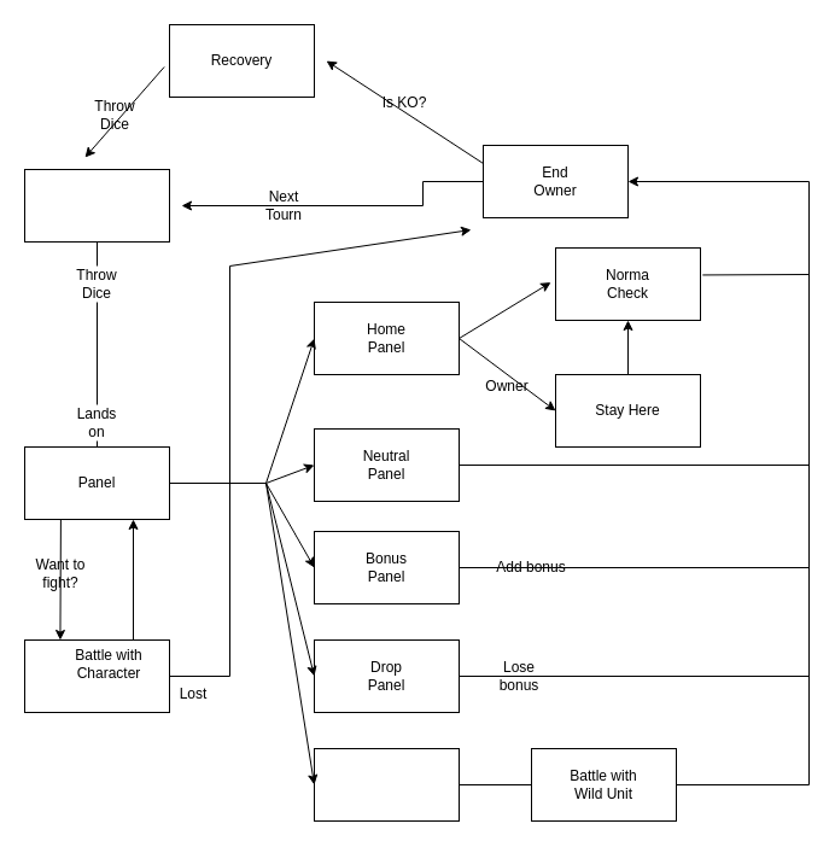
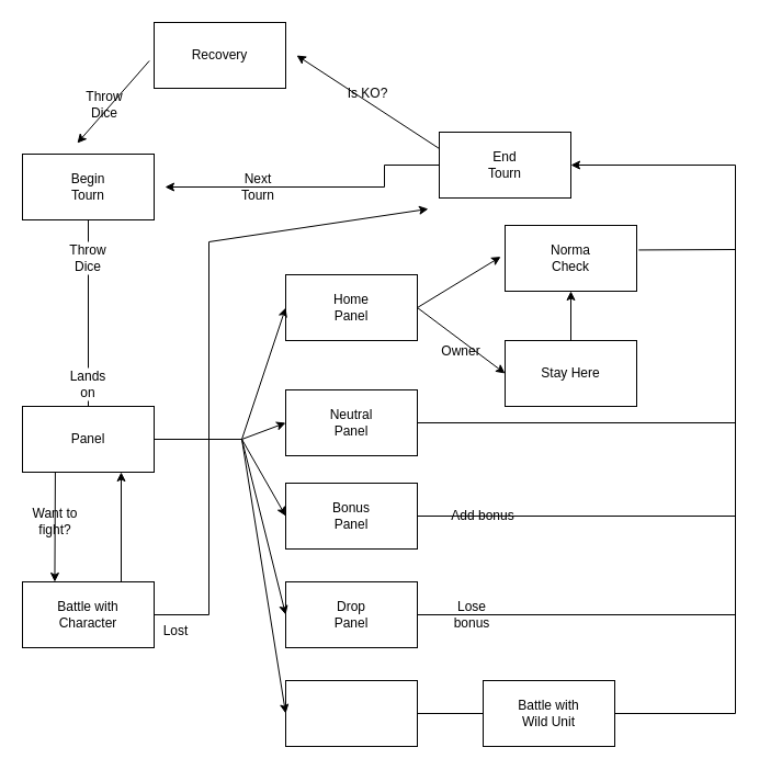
  <mxCell id="0" />
  <mxCell id="1" parent="0" />
  <mxCell id="2" value="" style="rounded=0;whiteSpace=wrap;html=1;" vertex="1" parent="1"><mxGeometry x="140" y="20" width="120" height="60" as="geometry" /></mxCell>
  <mxCell id="3" value="Recovery" style="text;strokeColor=none;align=center;fillColor=none;html=1;verticalAlign=middle;whiteSpace=wrap;rounded=0;" vertex="1" parent="1"><mxGeometry x="170" y="35" width="60" height="30" as="geometry" /></mxCell>
  <mxCell id="4" value="" style="rounded=0;whiteSpace=wrap;html=1;" vertex="1" parent="1"><mxGeometry x="20" y="140" width="120" height="60" as="geometry" /></mxCell>
  <mxCell id="5" value="" style="endArrow=classic;html=1;rounded=0;exitX=-0.036;exitY=0.583;exitDx=0;exitDy=0;exitPerimeter=0;" edge="1" parent="1" source="2"><mxGeometry width="50" height="50" relative="1" as="geometry"><mxPoint x="130" y="250" as="sourcePoint" /><mxPoint x="70" y="130" as="targetPoint" /></mxGeometry></mxCell>
  <mxCell id="6" value="Throw Dice" style="text;strokeColor=none;align=center;fillColor=none;html=1;verticalAlign=middle;whiteSpace=wrap;rounded=0;" vertex="1" parent="1"><mxGeometry x="65" y="80" width="60" height="30" as="geometry" /></mxCell>
  <mxCell id="7" value="" style="rounded=0;whiteSpace=wrap;html=1;" vertex="1" parent="1"><mxGeometry x="260" y="355" width="120" height="60" as="geometry" /></mxCell>
  <mxCell id="8" value="Neutral Panel" style="text;strokeColor=none;align=center;fillColor=none;html=1;verticalAlign=middle;whiteSpace=wrap;rounded=0;" vertex="1" parent="1"><mxGeometry x="290" y="370" width="60" height="30" as="geometry" /></mxCell>
  <mxCell id="9" value="" style="rounded=0;whiteSpace=wrap;html=1;" vertex="1" parent="1"><mxGeometry x="260" y="250" width="120" height="60" as="geometry" /></mxCell>
  <mxCell id="10" value="Home Panel&lt;br&gt;" style="text;strokeColor=none;align=center;fillColor=none;html=1;verticalAlign=middle;whiteSpace=wrap;rounded=0;" vertex="1" parent="1"><mxGeometry x="290" y="265" width="60" height="30" as="geometry" /></mxCell>
+ <mxCell id="11" value="Begin&lt;br&gt;Tourn" style="text;strokeColor=none;align=center;fillColor=none;html=1;verticalAlign=middle;whiteSpace=wrap;rounded=0;" vertex="1" parent="1"><mxGeometry x="50" y="155" width="60" height="30" as="geometry" /></mxCell>
  <mxCell id="12" value="" style="rounded=0;whiteSpace=wrap;html=1;" vertex="1" parent="1"><mxGeometry x="260" y="440" width="120" height="60" as="geometry" /></mxCell>
  <mxCell id="13" value="" style="rounded=0;whiteSpace=wrap;html=1;" vertex="1" parent="1"><mxGeometry x="260" y="530" width="120" height="60" as="geometry" /></mxCell>
  <mxCell id="14" value="" style="rounded=0;whiteSpace=wrap;html=1;" vertex="1" parent="1"><mxGeometry x="260" y="620" width="120" height="60" as="geometry" /></mxCell>
  <mxCell id="15" value="Bonus&lt;br&gt;Panel" style="text;strokeColor=none;align=center;fillColor=none;html=1;verticalAlign=middle;whiteSpace=wrap;rounded=0;" vertex="1" parent="1"><mxGeometry x="290" y="455" width="60" height="30" as="geometry" /></mxCell>
  <mxCell id="16" value="Drop&lt;br&gt;Panel" style="text;strokeColor=none;align=center;fillColor=none;html=1;verticalAlign=middle;whiteSpace=wrap;rounded=0;" vertex="1" parent="1"><mxGeometry x="290" y="545" width="60" height="30" as="geometry" /></mxCell>
  <mxCell id="17" value="" style="endArrow=none;html=1;rounded=0;entryX=0.5;entryY=1;entryDx=0;entryDy=0;" edge="1" parent="1" source="19" target="4"><mxGeometry width="50" height="50" relative="1" as="geometry"><mxPoint x="80" y="650" as="sourcePoint" /><mxPoint x="200" y="340" as="targetPoint" /></mxGeometry></mxCell>
  <mxCell id="18" value="" style="endArrow=none;html=1;rounded=0;entryX=0.5;entryY=1;entryDx=0;entryDy=0;" edge="1" parent="1" source="36" target="19"><mxGeometry width="50" height="50" relative="1" as="geometry"><mxPoint x="80" y="370" as="sourcePoint" /><mxPoint x="80" y="200" as="targetPoint" /></mxGeometry></mxCell>
  <mxCell id="19" value="Throw Dice" style="text;strokeColor=none;align=center;fillColor=none;html=1;verticalAlign=middle;whiteSpace=wrap;rounded=0;" vertex="1" parent="1"><mxGeometry x="50" y="220" width="60" height="30" as="geometry" /></mxCell>
  <mxCell id="20" value="" style="rounded=0;whiteSpace=wrap;html=1;" vertex="1" parent="1"><mxGeometry x="400" y="120" width="120" height="60" as="geometry" /></mxCell>
- <mxCell id="21" value="End&lt;br&gt;Owner" style="text;strokeColor=none;align=center;fillColor=none;html=1;verticalAlign=middle;whiteSpace=wrap;rounded=0;" vertex="1" parent="1"><mxGeometry x="430" y="135" width="60" height="30" as="geometry" /></mxCell>
+ <mxCell id="21" value="End&lt;br&gt;Tourn" style="text;strokeColor=none;align=center;fillColor=none;html=1;verticalAlign=middle;whiteSpace=wrap;rounded=0;" vertex="1" parent="1"><mxGeometry x="430" y="135" width="60" height="30" as="geometry" /></mxCell>
  <mxCell id="22" value="" style="endArrow=classic;html=1;rounded=0;" edge="1" parent="1"><mxGeometry width="50" height="50" relative="1" as="geometry"><mxPoint x="350" y="170" as="sourcePoint" /><mxPoint x="150" y="170" as="targetPoint" /></mxGeometry></mxCell>
  <mxCell id="23" value="Next&lt;br&gt;Tourn" style="text;strokeColor=none;align=center;fillColor=none;html=1;verticalAlign=middle;whiteSpace=wrap;rounded=0;" vertex="1" parent="1"><mxGeometry x="205" y="155" width="60" height="30" as="geometry" /></mxCell>
  <mxCell id="24" value="" style="endArrow=none;html=1;rounded=0;entryX=0;entryY=0.5;entryDx=0;entryDy=0;" edge="1" parent="1" target="20"><mxGeometry width="50" height="50" relative="1" as="geometry"><mxPoint x="350" y="150" as="sourcePoint" /><mxPoint x="350" y="310" as="targetPoint" /></mxGeometry></mxCell>
  <mxCell id="25" value="" style="endArrow=none;html=1;rounded=0;" edge="1" parent="1"><mxGeometry width="50" height="50" relative="1" as="geometry"><mxPoint x="350" y="170" as="sourcePoint" /><mxPoint x="350" y="150" as="targetPoint" /></mxGeometry></mxCell>
  <mxCell id="26" value="" style="rounded=0;whiteSpace=wrap;html=1;" vertex="1" parent="1"><mxGeometry x="20" y="370" width="120" height="60" as="geometry" /></mxCell>
  <mxCell id="27" value="" style="rounded=0;whiteSpace=wrap;html=1;" vertex="1" parent="1"><mxGeometry x="20" y="530" width="120" height="60" as="geometry" /></mxCell>
- <mxCell id="28" value="Battle with&lt;br&gt;Character" style="text;html=1;strokeColor=none;fillColor=none;align=center;verticalAlign=middle;whiteSpace=wrap;rounded=0;" vertex="1" parent="1"><mxGeometry x="60" y="535" width="60" height="30" as="geometry" /></mxCell>
+ <mxCell id="28" value="Battle with&lt;br&gt;Character" style="text;html=1;strokeColor=none;fillColor=none;align=center;verticalAlign=middle;whiteSpace=wrap;rounded=0;" vertex="1" parent="1"><mxGeometry x="50" y="545" width="60" height="30" as="geometry" /></mxCell>
  <mxCell id="29" value="" style="rounded=0;whiteSpace=wrap;html=1;" vertex="1" parent="1"><mxGeometry x="440" y="620" width="120" height="60" as="geometry" /></mxCell>
  <mxCell id="30" value="Battle with&lt;br&gt;Wild Unit" style="text;html=1;strokeColor=none;fillColor=none;align=center;verticalAlign=middle;whiteSpace=wrap;rounded=0;" vertex="1" parent="1"><mxGeometry x="470" y="635" width="60" height="30" as="geometry" /></mxCell>
  <mxCell id="31" value="" style="rounded=0;whiteSpace=wrap;html=1;" vertex="1" parent="1"><mxGeometry x="460" y="205" width="120" height="60" as="geometry" /></mxCell>
  <mxCell id="32" value="Norma&lt;br&gt;Check" style="text;html=1;strokeColor=none;fillColor=none;align=center;verticalAlign=middle;whiteSpace=wrap;rounded=0;" vertex="1" parent="1"><mxGeometry x="490" y="220" width="60" height="30" as="geometry" /></mxCell>
  <mxCell id="33" value="" style="rounded=0;whiteSpace=wrap;html=1;" vertex="1" parent="1"><mxGeometry x="460" y="310" width="120" height="60" as="geometry" /></mxCell>
  <mxCell id="34" value="Stay Here" style="text;html=1;strokeColor=none;fillColor=none;align=center;verticalAlign=middle;whiteSpace=wrap;rounded=0;" vertex="1" parent="1"><mxGeometry x="490" y="325" width="60" height="30" as="geometry" /></mxCell>
  <mxCell id="35" value="" style="endArrow=none;html=1;rounded=0;entryX=0.5;entryY=1;entryDx=0;entryDy=0;" edge="1" parent="1" target="36"><mxGeometry width="50" height="50" relative="1" as="geometry"><mxPoint x="80" y="370" as="sourcePoint" /><mxPoint x="80" y="250" as="targetPoint" /></mxGeometry></mxCell>
  <mxCell id="36" value="Lands&lt;br&gt;on" style="text;strokeColor=none;align=center;fillColor=none;html=1;verticalAlign=middle;whiteSpace=wrap;rounded=0;" vertex="1" parent="1"><mxGeometry x="65" y="335" width="30" height="30" as="geometry" /></mxCell>
  <mxCell id="37" value="" style="endArrow=classic;html=1;rounded=0;exitX=0.5;exitY=1;exitDx=0;exitDy=0;" edge="1" parent="1"><mxGeometry width="50" height="50" relative="1" as="geometry"><mxPoint x="49.92" y="430" as="sourcePoint" /><mxPoint x="49.44" y="530" as="targetPoint" /></mxGeometry></mxCell>
  <mxCell id="38" value="Want to fight?" style="text;html=1;strokeColor=none;fillColor=none;align=center;verticalAlign=middle;whiteSpace=wrap;rounded=0;" vertex="1" parent="1"><mxGeometry x="20" y="460" width="60" height="30" as="geometry" /></mxCell>
  <mxCell id="39" value="" style="endArrow=classic;html=1;rounded=0;exitX=0;exitY=0.25;exitDx=0;exitDy=0;" edge="1" parent="1" source="20"><mxGeometry width="50" height="50" relative="1" as="geometry"><mxPoint x="340" y="320" as="sourcePoint" /><mxPoint x="270" y="50" as="targetPoint" /></mxGeometry></mxCell>
  <mxCell id="40" value="Panel" style="text;html=1;strokeColor=none;fillColor=none;align=center;verticalAlign=middle;whiteSpace=wrap;rounded=0;" vertex="1" parent="1"><mxGeometry x="50" y="385" width="60" height="30" as="geometry" /></mxCell>
  <mxCell id="41" value="Is KO?" style="text;strokeColor=none;align=center;fillColor=none;html=1;verticalAlign=middle;whiteSpace=wrap;rounded=0;" vertex="1" parent="1"><mxGeometry x="305" y="70" width="60" height="30" as="geometry" /></mxCell>
  <mxCell id="42" value="" style="endArrow=classic;html=1;rounded=0;exitX=1;exitY=0.5;exitDx=0;exitDy=0;entryX=0;entryY=0.5;entryDx=0;entryDy=0;" edge="1" parent="1" source="9" target="33"><mxGeometry width="50" height="50" relative="1" as="geometry"><mxPoint x="340" y="460" as="sourcePoint" /><mxPoint x="450" y="390" as="targetPoint" /></mxGeometry></mxCell>
  <mxCell id="43" value="" style="endArrow=classic;html=1;rounded=0;entryX=1;entryY=0.5;entryDx=0;entryDy=0;" edge="1" parent="1" target="20"><mxGeometry width="50" height="50" relative="1" as="geometry"><mxPoint x="670" y="150" as="sourcePoint" /><mxPoint x="390" y="410" as="targetPoint" /></mxGeometry></mxCell>
  <mxCell id="44" value="" style="endArrow=none;html=1;rounded=0;" edge="1" parent="1"><mxGeometry width="50" height="50" relative="1" as="geometry"><mxPoint x="670" y="650" as="sourcePoint" /><mxPoint x="670" y="150" as="targetPoint" /></mxGeometry></mxCell>
  <mxCell id="45" value="" style="endArrow=none;html=1;rounded=0;exitX=1;exitY=0.5;exitDx=0;exitDy=0;" edge="1" parent="1" source="29"><mxGeometry width="50" height="50" relative="1" as="geometry"><mxPoint x="340" y="460" as="sourcePoint" /><mxPoint x="670" y="650" as="targetPoint" /></mxGeometry></mxCell>
  <mxCell id="46" value="" style="endArrow=none;html=1;rounded=0;entryX=0;entryY=0.5;entryDx=0;entryDy=0;exitX=1;exitY=0.5;exitDx=0;exitDy=0;" edge="1" parent="1" source="14" target="29"><mxGeometry width="50" height="50" relative="1" as="geometry"><mxPoint x="340" y="460" as="sourcePoint" /><mxPoint x="390" y="410" as="targetPoint" /></mxGeometry></mxCell>
  <mxCell id="47" value="" style="endArrow=none;html=1;rounded=0;exitX=1;exitY=0.5;exitDx=0;exitDy=0;" edge="1" parent="1" source="13"><mxGeometry width="50" height="50" relative="1" as="geometry"><mxPoint x="340" y="460" as="sourcePoint" /><mxPoint x="670" y="560" as="targetPoint" /></mxGeometry></mxCell>
  <mxCell id="48" value="" style="endArrow=none;html=1;rounded=0;exitX=1.015;exitY=0.374;exitDx=0;exitDy=0;exitPerimeter=0;" edge="1" parent="1" source="31"><mxGeometry width="50" height="50" relative="1" as="geometry"><mxPoint x="340" y="460" as="sourcePoint" /><mxPoint x="670" y="227" as="targetPoint" /></mxGeometry></mxCell>
  <mxCell id="49" value="" style="endArrow=none;html=1;rounded=0;exitX=1;exitY=0.5;exitDx=0;exitDy=0;" edge="1" parent="1" source="12"><mxGeometry width="50" height="50" relative="1" as="geometry"><mxPoint x="340" y="460" as="sourcePoint" /><mxPoint x="670" y="470" as="targetPoint" /></mxGeometry></mxCell>
  <mxCell id="50" value="" style="endArrow=none;html=1;rounded=0;exitX=1;exitY=0.5;exitDx=0;exitDy=0;" edge="1" parent="1" source="7"><mxGeometry width="50" height="50" relative="1" as="geometry"><mxPoint x="340" y="460" as="sourcePoint" /><mxPoint x="670" y="385" as="targetPoint" /></mxGeometry></mxCell>
  <mxCell id="51" value="" style="endArrow=classic;html=1;rounded=0;entryX=0.75;entryY=1;entryDx=0;entryDy=0;exitX=0.75;exitY=0;exitDx=0;exitDy=0;" edge="1" parent="1" source="27" target="26"><mxGeometry width="50" height="50" relative="1" as="geometry"><mxPoint x="110" y="520" as="sourcePoint" /><mxPoint x="110" y="440" as="targetPoint" /></mxGeometry></mxCell>
  <mxCell id="52" value="" style="endArrow=classic;html=1;rounded=0;" edge="1" parent="1"><mxGeometry width="50" height="50" relative="1" as="geometry"><mxPoint x="190" y="220" as="sourcePoint" /><mxPoint x="390" y="190" as="targetPoint" /></mxGeometry></mxCell>
  <mxCell id="53" value="" style="endArrow=none;html=1;rounded=0;" edge="1" parent="1"><mxGeometry width="50" height="50" relative="1" as="geometry"><mxPoint x="190" y="560" as="sourcePoint" /><mxPoint x="190" y="220" as="targetPoint" /></mxGeometry></mxCell>
  <mxCell id="54" value="" style="endArrow=none;html=1;rounded=0;exitX=1;exitY=0.5;exitDx=0;exitDy=0;" edge="1" parent="1" source="27"><mxGeometry width="50" height="50" relative="1" as="geometry"><mxPoint x="340" y="360" as="sourcePoint" /><mxPoint x="190" y="560" as="targetPoint" /></mxGeometry></mxCell>
  <mxCell id="55" value="Lost" style="text;html=1;strokeColor=none;fillColor=none;align=center;verticalAlign=middle;whiteSpace=wrap;rounded=0;" vertex="1" parent="1"><mxGeometry x="130" y="560" width="60" height="30" as="geometry" /></mxCell>
  <mxCell id="56" value="" style="endArrow=none;html=1;rounded=0;exitX=1;exitY=0.5;exitDx=0;exitDy=0;" edge="1" parent="1" source="26"><mxGeometry width="50" height="50" relative="1" as="geometry"><mxPoint x="340" y="360" as="sourcePoint" /><mxPoint x="220" y="400" as="targetPoint" /></mxGeometry></mxCell>
  <mxCell id="57" value="" style="endArrow=classic;html=1;rounded=0;entryX=0;entryY=0.5;entryDx=0;entryDy=0;" edge="1" parent="1" target="9"><mxGeometry width="50" height="50" relative="1" as="geometry"><mxPoint x="220" y="400" as="sourcePoint" /><mxPoint x="390" y="310" as="targetPoint" /></mxGeometry></mxCell>
  <mxCell id="58" value="" style="endArrow=classic;html=1;rounded=0;entryX=0;entryY=0.5;entryDx=0;entryDy=0;" edge="1" parent="1" target="7"><mxGeometry width="50" height="50" relative="1" as="geometry"><mxPoint x="220" y="400" as="sourcePoint" /><mxPoint x="390" y="310" as="targetPoint" /></mxGeometry></mxCell>
  <mxCell id="59" value="" style="endArrow=classic;html=1;rounded=0;entryX=0;entryY=0.5;entryDx=0;entryDy=0;" edge="1" parent="1" target="12"><mxGeometry width="50" height="50" relative="1" as="geometry"><mxPoint x="220" y="400" as="sourcePoint" /><mxPoint x="390" y="310" as="targetPoint" /></mxGeometry></mxCell>
  <mxCell id="60" value="" style="endArrow=classic;html=1;rounded=0;entryX=0;entryY=0.5;entryDx=0;entryDy=0;" edge="1" parent="1" target="13"><mxGeometry width="50" height="50" relative="1" as="geometry"><mxPoint x="220" y="400" as="sourcePoint" /><mxPoint x="390" y="310" as="targetPoint" /></mxGeometry></mxCell>
  <mxCell id="61" value="" style="endArrow=classic;html=1;rounded=0;entryX=0;entryY=0.5;entryDx=0;entryDy=0;" edge="1" parent="1" target="14"><mxGeometry width="50" height="50" relative="1" as="geometry"><mxPoint x="220" y="400" as="sourcePoint" /><mxPoint x="390" y="310" as="targetPoint" /></mxGeometry></mxCell>
  <mxCell id="62" value="Owner" style="text;html=1;strokeColor=none;fillColor=none;align=center;verticalAlign=middle;whiteSpace=wrap;rounded=0;" vertex="1" parent="1"><mxGeometry x="390" y="305" width="60" height="30" as="geometry" /></mxCell>
  <mxCell id="63" value="" style="endArrow=classic;html=1;rounded=0;entryX=-0.033;entryY=0.476;entryDx=0;entryDy=0;entryPerimeter=0;" edge="1" parent="1" target="31"><mxGeometry width="50" height="50" relative="1" as="geometry"><mxPoint x="380" y="280" as="sourcePoint" /><mxPoint x="540" y="340" as="targetPoint" /></mxGeometry></mxCell>
  <mxCell id="64" value="" style="endArrow=classic;html=1;rounded=0;entryX=0.5;entryY=1;entryDx=0;entryDy=0;exitX=0.5;exitY=0;exitDx=0;exitDy=0;" edge="1" parent="1" source="33" target="31"><mxGeometry width="50" height="50" relative="1" as="geometry"><mxPoint x="490" y="390" as="sourcePoint" /><mxPoint x="540" y="340" as="targetPoint" /></mxGeometry></mxCell>
  <mxCell id="65" value="Add bonus" style="text;html=1;strokeColor=none;fillColor=none;align=center;verticalAlign=middle;whiteSpace=wrap;rounded=0;" vertex="1" parent="1"><mxGeometry x="410" y="455" width="60" height="30" as="geometry" /></mxCell>
  <mxCell id="66" value="Lose bonus" style="text;html=1;strokeColor=none;fillColor=none;align=center;verticalAlign=middle;whiteSpace=wrap;rounded=0;" vertex="1" parent="1"><mxGeometry x="400" y="545" width="60" height="30" as="geometry" /></mxCell>
